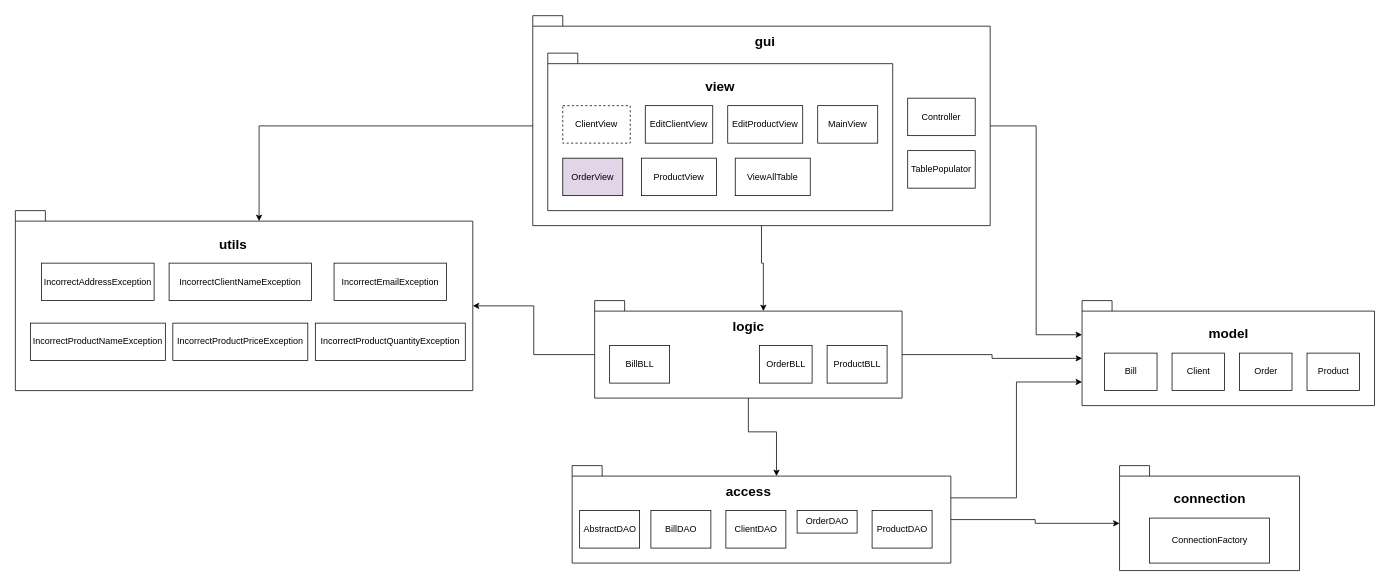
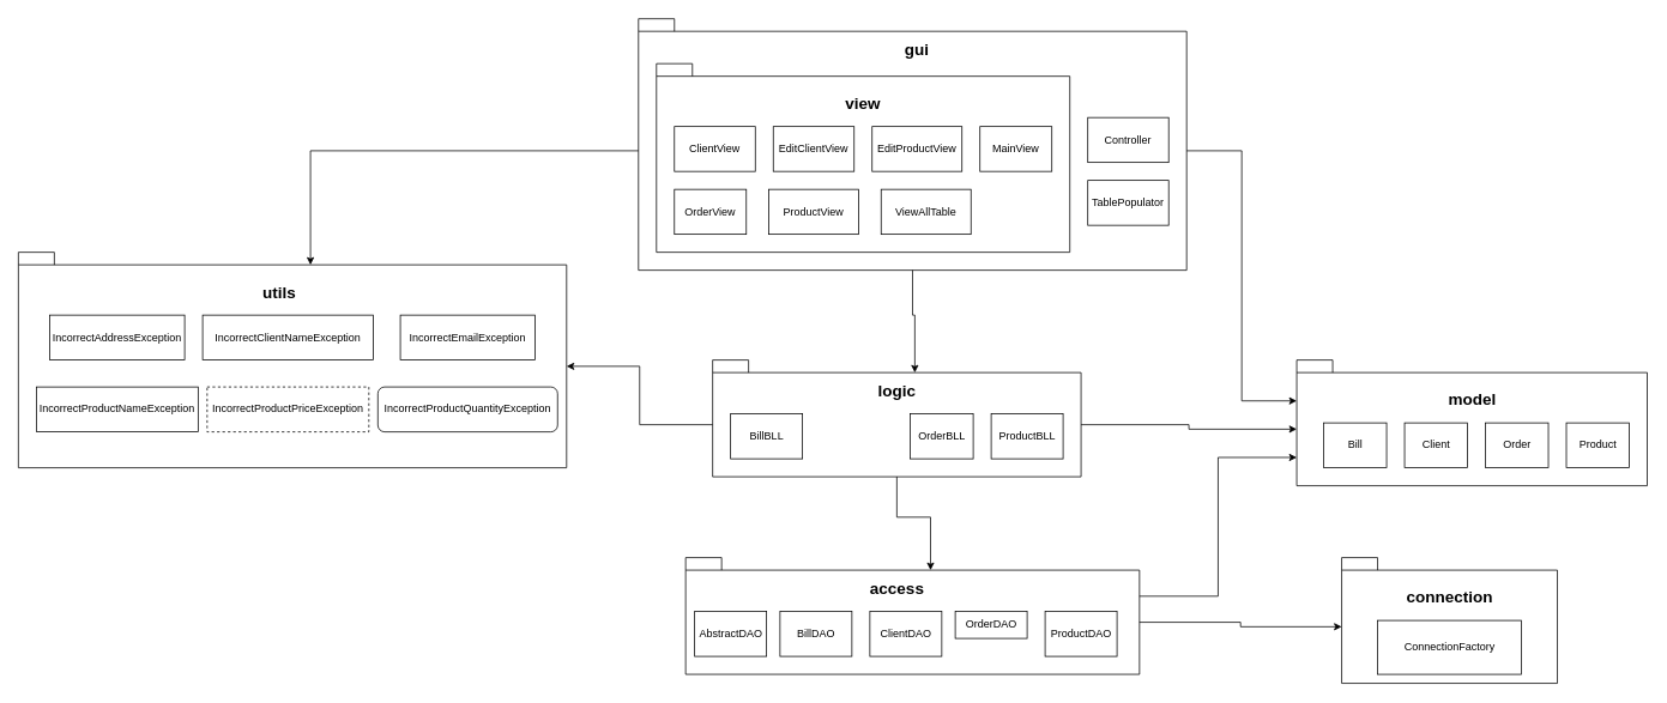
  <mxCell id="0" />
  <mxCell id="1" parent="0" />
  <mxCell id="2" value="" style="shape=folder;fontStyle=1;spacingTop=10;tabWidth=40;tabHeight=14;tabPosition=left;html=1;whiteSpace=wrap;" vertex="1" parent="1"><mxGeometry x="20" y="280" width="610" height="240" as="geometry" /></mxCell>
  <mxCell id="3" value="" style="shape=folder;fontStyle=1;spacingTop=10;tabWidth=40;tabHeight=14;tabPosition=left;html=1;whiteSpace=wrap;" parent="1" vertex="1"><mxGeometry x="1492.5" y="620" width="240" height="140" as="geometry" /></mxCell>
  <mxCell id="4" value="" style="shape=folder;fontStyle=1;spacingTop=10;tabWidth=40;tabHeight=14;tabPosition=left;html=1;whiteSpace=wrap;" parent="1" vertex="1"><mxGeometry x="762.5" y="620" width="505" height="130" as="geometry" /></mxCell>
  <mxCell id="5" value="" style="shape=folder;fontStyle=1;spacingTop=10;tabWidth=40;tabHeight=14;tabPosition=left;html=1;whiteSpace=wrap;" parent="1" vertex="1"><mxGeometry x="792.5" y="400" width="410" height="130" as="geometry" /></mxCell>
  <mxCell id="6" value="" style="shape=folder;fontStyle=1;spacingTop=10;tabWidth=40;tabHeight=14;tabPosition=left;html=1;whiteSpace=wrap;" parent="1" vertex="1"><mxGeometry x="710" y="20" width="610" height="280" as="geometry" /></mxCell>
  <mxCell id="7" value="" style="shape=folder;fontStyle=1;spacingTop=10;tabWidth=40;tabHeight=14;tabPosition=left;html=1;whiteSpace=wrap;" parent="1" vertex="1"><mxGeometry x="730" y="70" width="460" height="210" as="geometry" /></mxCell>
- <mxCell id="8" value="ClientView" style="html=1;whiteSpace=wrap;dashed=1;" parent="1" vertex="1"><mxGeometry x="750" y="140" width="90" height="50" as="geometry" /></mxCell>
+ <mxCell id="8" value="ClientView" style="html=1;whiteSpace=wrap;" parent="1" vertex="1"><mxGeometry x="750" y="140" width="90" height="50" as="geometry" /></mxCell>
  <mxCell id="9" value="EditClientView" style="html=1;whiteSpace=wrap;" parent="1" vertex="1"><mxGeometry x="860" y="140" width="90" height="50" as="geometry" /></mxCell>
  <mxCell id="10" value="EditProductView" style="html=1;whiteSpace=wrap;" parent="1" vertex="1"><mxGeometry x="970" y="140" width="100" height="50" as="geometry" /></mxCell>
  <mxCell id="11" value="MainView" style="html=1;whiteSpace=wrap;" parent="1" vertex="1"><mxGeometry x="1090" y="140" width="80" height="50" as="geometry" /></mxCell>
- <mxCell id="12" value="OrderView" style="html=1;whiteSpace=wrap;fillColor=#e1d5e7;" parent="1" vertex="1"><mxGeometry x="750" y="210" width="80" height="50" as="geometry" /></mxCell>
+ <mxCell id="12" value="OrderView" style="html=1;whiteSpace=wrap;" parent="1" vertex="1"><mxGeometry x="750" y="210" width="80" height="50" as="geometry" /></mxCell>
  <mxCell id="13" value="ProductView" style="html=1;whiteSpace=wrap;" parent="1" vertex="1"><mxGeometry x="855" y="210" width="100" height="50" as="geometry" /></mxCell>
  <mxCell id="14" value="ViewAllTable" style="html=1;whiteSpace=wrap;" parent="1" vertex="1"><mxGeometry x="980" y="210" width="100" height="50" as="geometry" /></mxCell>
  <mxCell id="15" value="&lt;font style=&quot;font-size: 18px;&quot;&gt;&lt;b&gt;view&lt;/b&gt;&lt;/font&gt;" style="text;html=1;align=center;verticalAlign=middle;whiteSpace=wrap;rounded=0;" parent="1" vertex="1"><mxGeometry x="930" y="100" width="60" height="30" as="geometry" /></mxCell>
  <mxCell id="16" value="Controller" style="html=1;whiteSpace=wrap;" parent="1" vertex="1"><mxGeometry x="1210" y="130" width="90" height="50" as="geometry" /></mxCell>
  <mxCell id="17" value="TablePopulator" style="html=1;whiteSpace=wrap;" parent="1" vertex="1"><mxGeometry x="1210" y="200" width="90" height="50" as="geometry" /></mxCell>
  <mxCell id="18" value="&lt;font style=&quot;font-size: 18px;&quot;&gt;&lt;b&gt;gui&lt;/b&gt;&lt;/font&gt;" style="text;html=1;align=center;verticalAlign=middle;whiteSpace=wrap;rounded=0;" parent="1" vertex="1"><mxGeometry x="990" y="40" width="60" height="30" as="geometry" /></mxCell>
  <mxCell id="19" value="BillBLL" style="html=1;whiteSpace=wrap;" parent="1" vertex="1"><mxGeometry x="812.5" y="460" width="80" height="50" as="geometry" /></mxCell>
  <mxCell id="20" value="OrderBLL" style="html=1;whiteSpace=wrap;" parent="1" vertex="1"><mxGeometry x="1012.5" y="460" width="70" height="50" as="geometry" /></mxCell>
  <mxCell id="21" value="ProductBLL" style="html=1;whiteSpace=wrap;" parent="1" vertex="1"><mxGeometry x="1102.5" y="460" width="80" height="50" as="geometry" /></mxCell>
  <mxCell id="22" value="&lt;span style=&quot;font-size: 18px;&quot;&gt;&lt;b&gt;logic&lt;/b&gt;&lt;/span&gt;" style="text;html=1;align=center;verticalAlign=middle;whiteSpace=wrap;rounded=0;" parent="1" vertex="1"><mxGeometry x="967.5" y="420" width="60" height="30" as="geometry" /></mxCell>
  <mxCell id="23" value="AbstractDAO" style="html=1;whiteSpace=wrap;" parent="1" vertex="1"><mxGeometry x="772.5" y="680" width="80" height="50" as="geometry" /></mxCell>
  <mxCell id="24" value="BillDAO" style="html=1;whiteSpace=wrap;" parent="1" vertex="1"><mxGeometry x="867.5" y="680" width="80" height="50" as="geometry" /></mxCell>
  <mxCell id="25" value="ClientDAO" style="html=1;whiteSpace=wrap;" parent="1" vertex="1"><mxGeometry x="967.5" y="680" width="80" height="50" as="geometry" /></mxCell>
  <mxCell id="26" value="OrderDAO" style="html=1;whiteSpace=wrap;" parent="1" vertex="1"><mxGeometry x="1062.5" y="680" width="80" height="30" as="geometry" /></mxCell>
  <mxCell id="27" value="ProductDAO" style="html=1;whiteSpace=wrap;" parent="1" vertex="1"><mxGeometry x="1162.5" y="680" width="80" height="50" as="geometry" /></mxCell>
  <mxCell id="28" value="&lt;span style=&quot;font-size: 18px;&quot;&gt;&lt;b&gt;access&lt;/b&gt;&lt;/span&gt;" style="text;html=1;align=center;verticalAlign=middle;whiteSpace=wrap;rounded=0;" parent="1" vertex="1"><mxGeometry x="967.5" y="640" width="60" height="30" as="geometry" /></mxCell>
  <mxCell id="29" value="ConnectionFactory" style="html=1;whiteSpace=wrap;" parent="1" vertex="1"><mxGeometry x="1532.5" y="690" width="160" height="60" as="geometry" /></mxCell>
  <mxCell id="30" value="&lt;span style=&quot;font-size: 18px;&quot;&gt;&lt;b&gt;connection&lt;/b&gt;&lt;/span&gt;" style="text;html=1;align=center;verticalAlign=middle;whiteSpace=wrap;rounded=0;" parent="1" vertex="1"><mxGeometry x="1582.5" y="650" width="60" height="30" as="geometry" /></mxCell>
  <mxCell id="31" value="" style="shape=folder;fontStyle=1;spacingTop=10;tabWidth=40;tabHeight=14;tabPosition=left;html=1;whiteSpace=wrap;" parent="1" vertex="1"><mxGeometry x="1442.5" y="400" width="390" height="140" as="geometry" /></mxCell>
  <mxCell id="32" value="Bill" style="html=1;whiteSpace=wrap;" parent="1" vertex="1"><mxGeometry x="1472.5" y="470" width="70" height="50" as="geometry" /></mxCell>
  <mxCell id="33" value="Client" style="html=1;whiteSpace=wrap;" parent="1" vertex="1"><mxGeometry x="1562.5" y="470" width="70" height="50" as="geometry" /></mxCell>
  <mxCell id="34" value="Order" style="html=1;whiteSpace=wrap;" parent="1" vertex="1"><mxGeometry x="1652.5" y="470" width="70" height="50" as="geometry" /></mxCell>
  <mxCell id="35" value="Product" style="html=1;whiteSpace=wrap;" parent="1" vertex="1"><mxGeometry x="1742.5" y="470" width="70" height="50" as="geometry" /></mxCell>
  <mxCell id="36" value="&lt;span style=&quot;font-size: 18px;&quot;&gt;&lt;b&gt;model&lt;/b&gt;&lt;/span&gt;" style="text;html=1;align=center;verticalAlign=middle;whiteSpace=wrap;rounded=0;" parent="1" vertex="1"><mxGeometry x="1607.5" y="430" width="60" height="30" as="geometry" /></mxCell>
  <mxCell id="37" value="IncorrectAddressException" style="html=1;whiteSpace=wrap;" vertex="1" parent="1"><mxGeometry x="55" y="350" width="150" height="50" as="geometry" /></mxCell>
  <mxCell id="38" value="IncorrectClientNameException" style="html=1;whiteSpace=wrap;" vertex="1" parent="1"><mxGeometry x="225" y="350" width="190" height="50" as="geometry" /></mxCell>
  <mxCell id="39" value="IncorrectEmailException" style="html=1;whiteSpace=wrap;" vertex="1" parent="1"><mxGeometry x="445" y="350" width="150" height="50" as="geometry" /></mxCell>
  <mxCell id="40" value="IncorrectProductNameException" style="html=1;whiteSpace=wrap;" vertex="1" parent="1"><mxGeometry x="40" y="430" width="180" height="50" as="geometry" /></mxCell>
- <mxCell id="41" value="IncorrectProductPriceException" style="html=1;whiteSpace=wrap;" vertex="1" parent="1"><mxGeometry x="230" y="430" width="180" height="50" as="geometry" /></mxCell>
- <mxCell id="42" value="IncorrectProductQuantityException" style="html=1;whiteSpace=wrap;" vertex="1" parent="1"><mxGeometry x="420" y="430" width="200" height="50" as="geometry" /></mxCell>
+ <mxCell id="41" value="IncorrectProductPriceException" style="html=1;whiteSpace=wrap;dashed=1;" vertex="1" parent="1"><mxGeometry x="230" y="430" width="180" height="50" as="geometry" /></mxCell>
+ <mxCell id="42" value="IncorrectProductQuantityException" style="html=1;whiteSpace=wrap;rounded=1;" vertex="1" parent="1"><mxGeometry x="420" y="430" width="200" height="50" as="geometry" /></mxCell>
  <mxCell id="43" value="&lt;font style=&quot;font-size: 18px;&quot;&gt;utils&lt;/font&gt;" style="text;align=center;fontStyle=1;verticalAlign=middle;spacingLeft=3;spacingRight=3;strokeColor=none;rotatable=0;points=[[0,0.5],[1,0.5]];portConstraint=eastwest;html=1;" vertex="1" parent="1"><mxGeometry x="270" y="312" width="80" height="26" as="geometry" /></mxCell>
  <mxCell id="44" style="rounded=0;orthogonalLoop=1;jettySize=auto;html=1;exitX=0.5;exitY=1;exitDx=0;exitDy=0;exitPerimeter=0;entryX=0;entryY=0;entryDx=225;entryDy=14;entryPerimeter=0;edgeStyle=orthogonalEdgeStyle;" edge="1" parent="1" source="6" target="5"><mxGeometry relative="1" as="geometry" /></mxCell>
  <mxCell id="45" style="edgeStyle=orthogonalEdgeStyle;rounded=0;orthogonalLoop=1;jettySize=auto;html=1;exitX=0.5;exitY=1;exitDx=0;exitDy=0;exitPerimeter=0;entryX=0;entryY=0;entryDx=272.5;entryDy=14;entryPerimeter=0;" edge="1" parent="1" source="5" target="4"><mxGeometry relative="1" as="geometry" /></mxCell>
  <mxCell id="46" style="edgeStyle=orthogonalEdgeStyle;rounded=0;orthogonalLoop=1;jettySize=auto;html=1;exitX=0;exitY=0;exitDx=505.0;exitDy=72;exitPerimeter=0;entryX=0;entryY=0;entryDx=0;entryDy=77;entryPerimeter=0;" edge="1" parent="1" source="4" target="3"><mxGeometry relative="1" as="geometry" /></mxCell>
  <mxCell id="47" style="edgeStyle=orthogonalEdgeStyle;rounded=0;orthogonalLoop=1;jettySize=auto;html=1;exitX=0;exitY=0;exitDx=610;exitDy=147;exitPerimeter=0;entryX=0;entryY=0;entryDx=0;entryDy=45.5;entryPerimeter=0;" edge="1" parent="1" source="6" target="31"><mxGeometry relative="1" as="geometry" /></mxCell>
  <mxCell id="48" style="edgeStyle=orthogonalEdgeStyle;rounded=0;orthogonalLoop=1;jettySize=auto;html=1;exitX=0;exitY=0;exitDx=410;exitDy=72;exitPerimeter=0;entryX=0;entryY=0;entryDx=0;entryDy=77;entryPerimeter=0;" edge="1" parent="1" source="5" target="31"><mxGeometry relative="1" as="geometry" /></mxCell>
  <mxCell id="49" style="edgeStyle=orthogonalEdgeStyle;rounded=0;orthogonalLoop=1;jettySize=auto;html=1;exitX=0;exitY=0;exitDx=505.0;exitDy=43;exitPerimeter=0;entryX=0;entryY=0;entryDx=0;entryDy=108.5;entryPerimeter=0;" edge="1" parent="1" source="4" target="31"><mxGeometry relative="1" as="geometry" /></mxCell>
  <mxCell id="50" style="edgeStyle=orthogonalEdgeStyle;rounded=0;orthogonalLoop=1;jettySize=auto;html=1;exitX=0;exitY=0;exitDx=0;exitDy=147;exitPerimeter=0;entryX=0;entryY=0;entryDx=325;entryDy=14;entryPerimeter=0;" edge="1" parent="1" source="6" target="2"><mxGeometry relative="1" as="geometry"><Array as="points"><mxPoint x="345" y="167" /></Array></mxGeometry></mxCell>
  <mxCell id="51" style="edgeStyle=orthogonalEdgeStyle;rounded=0;orthogonalLoop=1;jettySize=auto;html=1;exitX=0;exitY=0;exitDx=0;exitDy=72;exitPerimeter=0;entryX=0;entryY=0;entryDx=610;entryDy=127.0;entryPerimeter=0;" edge="1" parent="1" source="5" target="2"><mxGeometry relative="1" as="geometry" /></mxCell>
